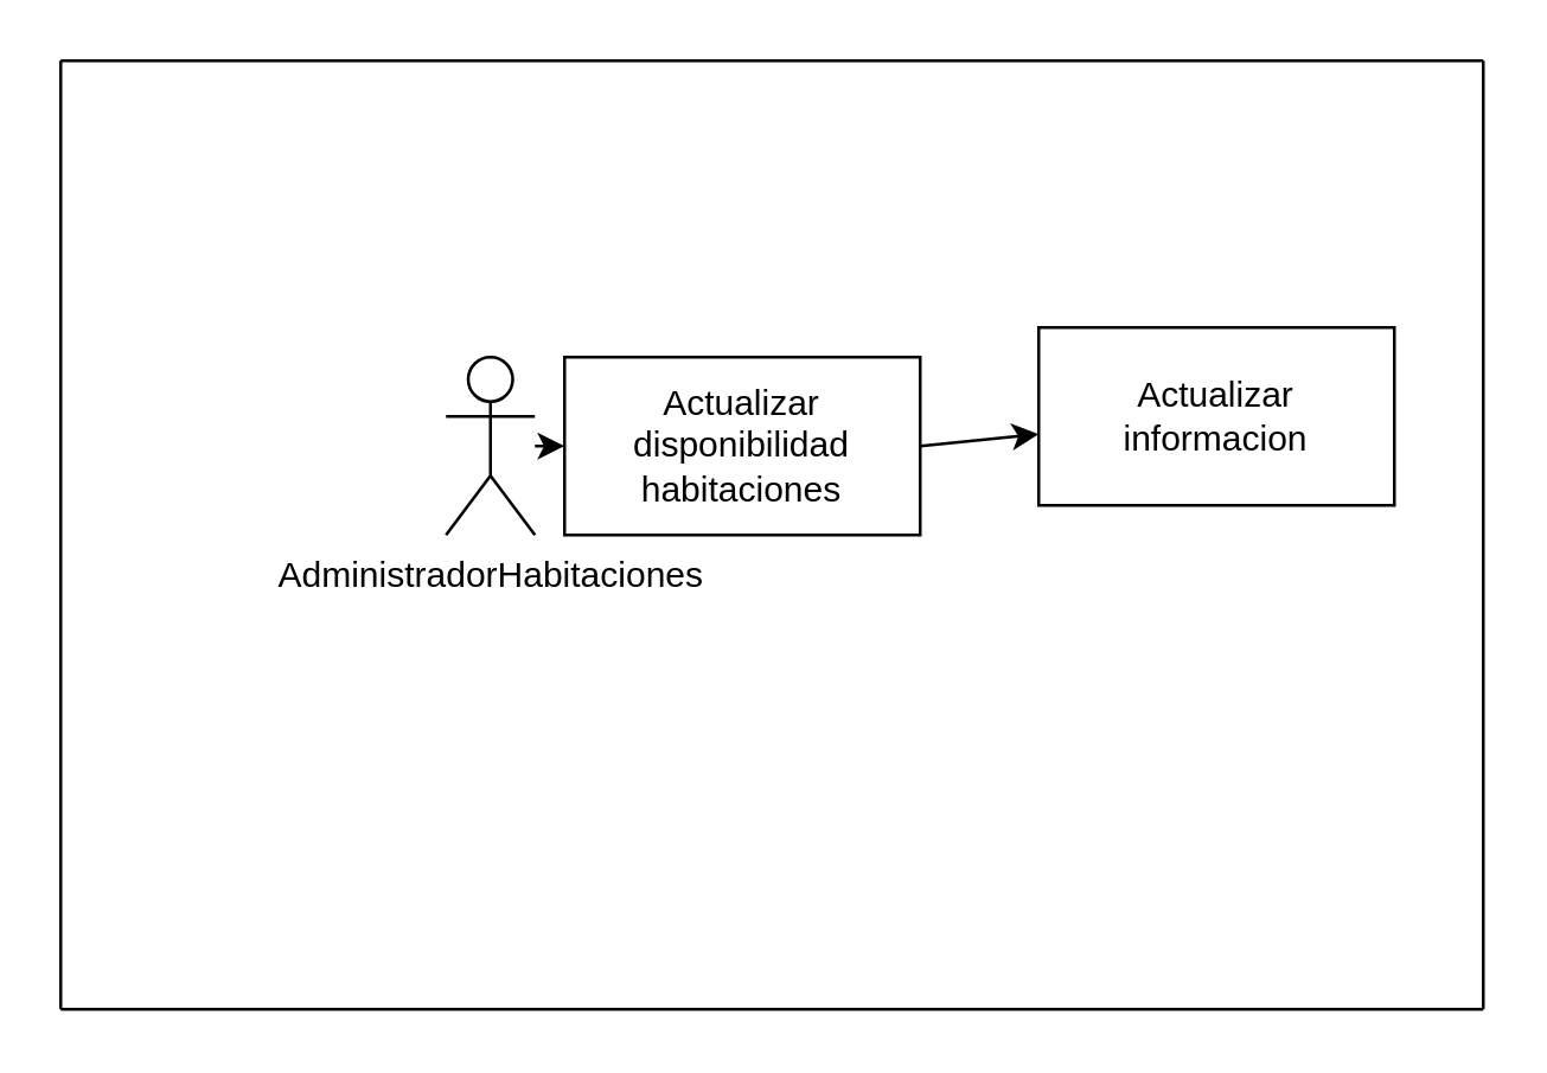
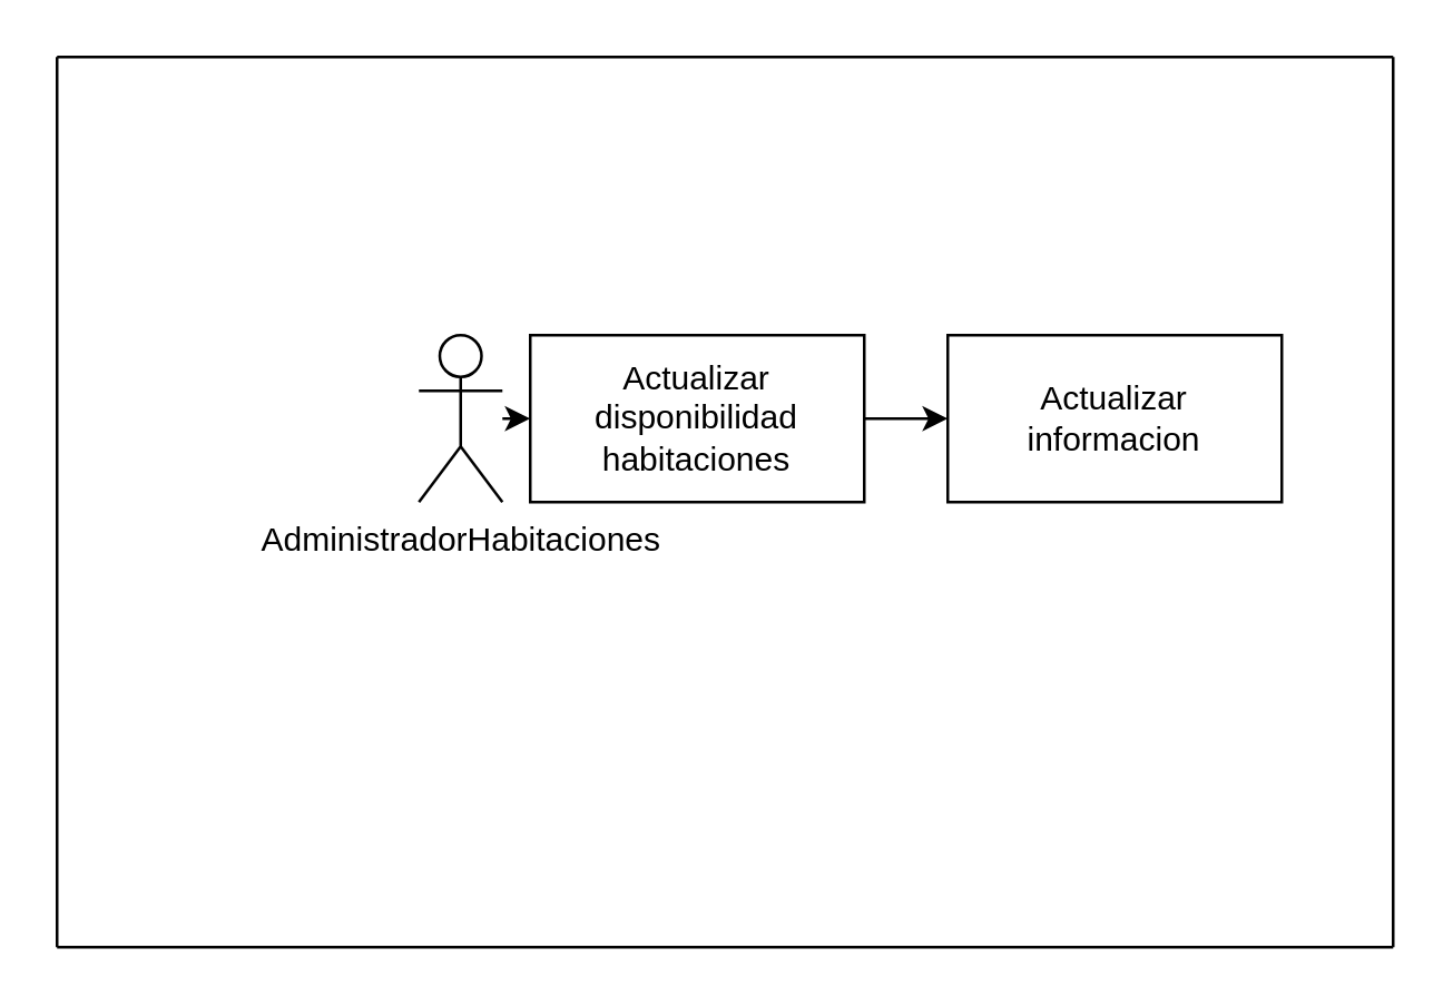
  <mxCell id="0" />
  <mxCell id="1" parent="0" />
  <mxCell id="2" value="AdministradorHabitaciones" style="shape=umlActor;verticalLabelPosition=bottom;labelBackgroundColor=#ffffff;verticalAlign=top;html=1;outlineConnect=0;" vertex="1" parent="1"><mxGeometry x="150" y="120" width="30" height="60" as="geometry" /></mxCell>
  <mxCell id="3" value="" style="endArrow=none;html=1;" edge="1" parent="1"><mxGeometry width="50" height="50" relative="1" as="geometry"><mxPoint x="20" y="340" as="sourcePoint" /><mxPoint x="20" y="20" as="targetPoint" /></mxGeometry></mxCell>
  <mxCell id="4" value="" style="endArrow=none;html=1;" edge="1" parent="1"><mxGeometry width="50" height="50" relative="1" as="geometry"><mxPoint x="500" y="340" as="sourcePoint" /><mxPoint x="500" y="20" as="targetPoint" /></mxGeometry></mxCell>
  <mxCell id="5" value="" style="endArrow=none;html=1;" edge="1" parent="1"><mxGeometry width="50" height="50" relative="1" as="geometry"><mxPoint x="20" y="340" as="sourcePoint" /><mxPoint x="500" y="340" as="targetPoint" /></mxGeometry></mxCell>
  <mxCell id="6" value="" style="endArrow=none;html=1;" edge="1" parent="1"><mxGeometry width="50" height="50" relative="1" as="geometry"><mxPoint x="20" y="20" as="sourcePoint" /><mxPoint x="500" y="20" as="targetPoint" /></mxGeometry></mxCell>
  <mxCell id="7" value="" style="endArrow=classic;html=1;" edge="1" parent="1" source="2"><mxGeometry width="50" height="50" relative="1" as="geometry"><mxPoint x="380" y="260" as="sourcePoint" /><mxPoint x="190" y="150" as="targetPoint" /></mxGeometry></mxCell>
  <mxCell id="8" value="Actualizar disponibilidad habitaciones" style="rounded=0;whiteSpace=wrap;html=1;" vertex="1" parent="1"><mxGeometry x="190" y="120" width="120" height="60" as="geometry" /></mxCell>
  <mxCell id="9" value="" style="endArrow=classic;html=1;exitX=1;exitY=0.5;exitDx=0;exitDy=0;" edge="1" parent="1" source="8" target="10"><mxGeometry width="50" height="50" relative="1" as="geometry"><mxPoint x="380" y="260" as="sourcePoint" /><mxPoint x="400" y="150" as="targetPoint" /></mxGeometry></mxCell>
- <mxCell id="10" value="Actualizar informacion" style="rounded=0;whiteSpace=wrap;html=1;" vertex="1" parent="1"><mxGeometry x="350" y="110" width="120" height="60" as="geometry" /></mxCell>
+ <mxCell id="10" value="Actualizar informacion" style="rounded=0;whiteSpace=wrap;html=1;" vertex="1" parent="1"><mxGeometry x="340" y="120" width="120" height="60" as="geometry" /></mxCell>
